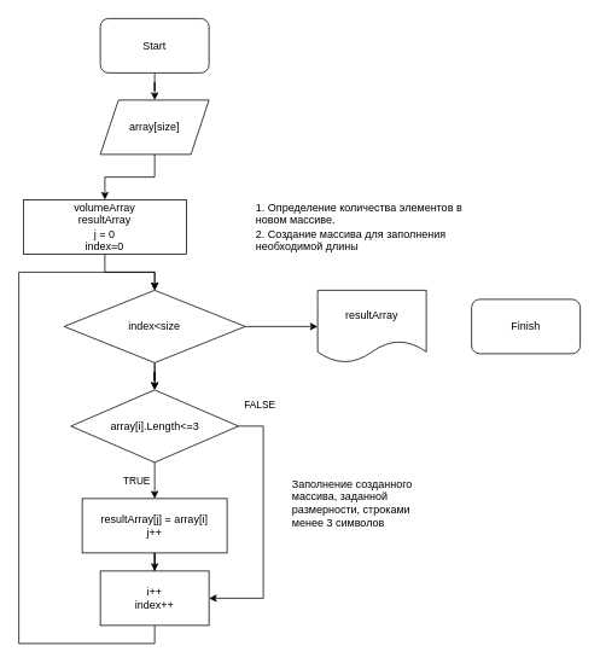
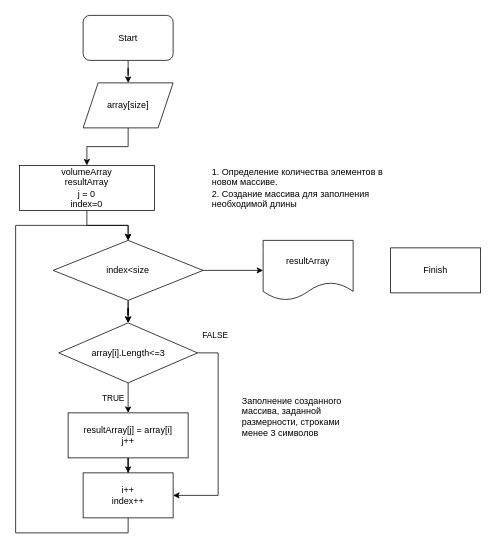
  <mxCell id="0" />
  <mxCell id="1" parent="0" />
  <mxCell id="2" value="" style="edgeStyle=orthogonalEdgeStyle;rounded=0;orthogonalLoop=1;jettySize=auto;html=1;" edge="1" parent="1" source="3" target="5"><mxGeometry relative="1" as="geometry" /></mxCell>
  <mxCell id="3" value="Start" style="rounded=1;whiteSpace=wrap;html=1;" vertex="1" parent="1"><mxGeometry x="110" y="20" width="120" height="60" as="geometry" /></mxCell>
  <mxCell id="4" value="" style="edgeStyle=orthogonalEdgeStyle;rounded=0;orthogonalLoop=1;jettySize=auto;html=1;" edge="1" parent="1" source="5" target="10"><mxGeometry relative="1" as="geometry" /></mxCell>
  <mxCell id="5" value="array[size]" style="shape=parallelogram;perimeter=parallelogramPerimeter;whiteSpace=wrap;html=1;fixedSize=1;" vertex="1" parent="1"><mxGeometry x="110" y="110" width="120" height="60" as="geometry" /></mxCell>
  <mxCell id="6" value="TRUE" style="edgeStyle=orthogonalEdgeStyle;rounded=0;orthogonalLoop=1;jettySize=auto;html=1;" edge="1" parent="1" source="8" target="13"><mxGeometry y="-20" relative="1" as="geometry"><mxPoint as="offset" /></mxGeometry></mxCell>
  <mxCell id="7" value="FALSE" style="edgeStyle=orthogonalEdgeStyle;rounded=0;orthogonalLoop=1;jettySize=auto;html=1;entryX=1;entryY=0.5;entryDx=0;entryDy=0;" edge="1" parent="1" source="8" target="16"><mxGeometry x="-0.802" y="14" relative="1" as="geometry"><mxPoint x="300" y="660" as="targetPoint" /><Array as="points"><mxPoint x="290" y="470" /><mxPoint x="290" y="660" /></Array><mxPoint x="-4" y="-10" as="offset" /></mxGeometry></mxCell>
  <mxCell id="8" value="array[i].Length&amp;lt;=3" style="rhombus;whiteSpace=wrap;html=1;" vertex="1" parent="1"><mxGeometry x="77.5" y="430" width="185" height="80" as="geometry" /></mxCell>
  <mxCell id="9" value="" style="edgeStyle=orthogonalEdgeStyle;rounded=0;orthogonalLoop=1;jettySize=auto;html=1;entryX=0.5;entryY=0;entryDx=0;entryDy=0;" edge="1" parent="1" source="10" target="20"><mxGeometry relative="1" as="geometry"><mxPoint x="170" y="320" as="targetPoint" /></mxGeometry></mxCell>
  <mxCell id="10" value="volumeArray&lt;br&gt;resultArray&lt;br&gt;j = 0&lt;br&gt;index=0" style="rounded=0;whiteSpace=wrap;html=1;" vertex="1" parent="1"><mxGeometry x="25" y="220" width="180" height="60" as="geometry" /></mxCell>
  <mxCell id="11" value="" style="edgeStyle=orthogonalEdgeStyle;rounded=0;orthogonalLoop=1;jettySize=auto;html=1;entryX=0.5;entryY=0;entryDx=0;entryDy=0;" edge="1" parent="1" target="20"><mxGeometry relative="1" as="geometry"><mxPoint x="170" y="670" as="sourcePoint" /><mxPoint x="170" y="430" as="targetPoint" /><Array as="points"><mxPoint x="170" y="710" /><mxPoint x="20" y="710" /><mxPoint x="20" y="300" /><mxPoint x="170" y="300" /></Array></mxGeometry></mxCell>
  <mxCell id="12" value="" style="edgeStyle=orthogonalEdgeStyle;rounded=0;orthogonalLoop=1;jettySize=auto;html=1;" edge="1" parent="1" source="13" target="16"><mxGeometry relative="1" as="geometry" /></mxCell>
  <mxCell id="13" value="resultArray[j] = array[i]&lt;br&gt;j++" style="rounded=0;whiteSpace=wrap;html=1;" vertex="1" parent="1"><mxGeometry x="90" y="550" width="160" height="60" as="geometry" /></mxCell>
  <mxCell id="14" value="1. Определение количества элементов в новом массиве.&lt;br&gt;2. Создание массива для заполнения необходимой длины&amp;nbsp;" style="text;html=1;strokeColor=none;fillColor=none;align=left;verticalAlign=middle;whiteSpace=wrap;rounded=0;" vertex="1" parent="1"><mxGeometry x="280" y="235" width="260" height="30" as="geometry" /></mxCell>
  <mxCell id="15" value="Заполнение созданного массива, заданной размерности, строками менее 3 символов" style="text;html=1;strokeColor=none;fillColor=none;align=left;verticalAlign=middle;whiteSpace=wrap;rounded=0;" vertex="1" parent="1"><mxGeometry x="320" y="510" width="160" height="90" as="geometry" /></mxCell>
  <mxCell id="16" value="i++&lt;br&gt;index++" style="rounded=0;whiteSpace=wrap;html=1;" vertex="1" parent="1"><mxGeometry x="110" y="630" width="120" height="60" as="geometry" /></mxCell>
  <mxCell id="17" value="" style="edgeStyle=orthogonalEdgeStyle;rounded=0;orthogonalLoop=1;jettySize=auto;html=1;" edge="1" parent="1" source="20" target="8"><mxGeometry relative="1" as="geometry" /></mxCell>
  <mxCell id="18" value="" style="edgeStyle=orthogonalEdgeStyle;rounded=0;orthogonalLoop=1;jettySize=auto;html=1;entryX=0.5;entryY=0;entryDx=0;entryDy=0;" edge="1" parent="1" source="20" target="8"><mxGeometry relative="1" as="geometry" /></mxCell>
  <mxCell id="19" value="" style="edgeStyle=orthogonalEdgeStyle;rounded=0;orthogonalLoop=1;jettySize=auto;html=1;" edge="1" parent="1" source="20" target="21"><mxGeometry relative="1" as="geometry" /></mxCell>
  <mxCell id="20" value="index&amp;lt;size" style="rhombus;whiteSpace=wrap;html=1;" vertex="1" parent="1"><mxGeometry x="70" y="320" width="200" height="80" as="geometry" /></mxCell>
  <mxCell id="21" value="resultArray" style="shape=document;whiteSpace=wrap;html=1;boundedLbl=1;" vertex="1" parent="1"><mxGeometry x="350" y="320" width="120" height="80" as="geometry" /></mxCell>
- <mxCell id="22" value="Finish" style="rounded=1;whiteSpace=wrap;html=1;" vertex="1" parent="1"><mxGeometry x="520" y="330" width="120" height="60" as="geometry" /></mxCell>
+ <mxCell id="22" value="Finish" style="whiteSpace=wrap;html=1;rounded=0;" vertex="1" parent="1"><mxGeometry x="520" y="330" width="120" height="60" as="geometry" /></mxCell>
